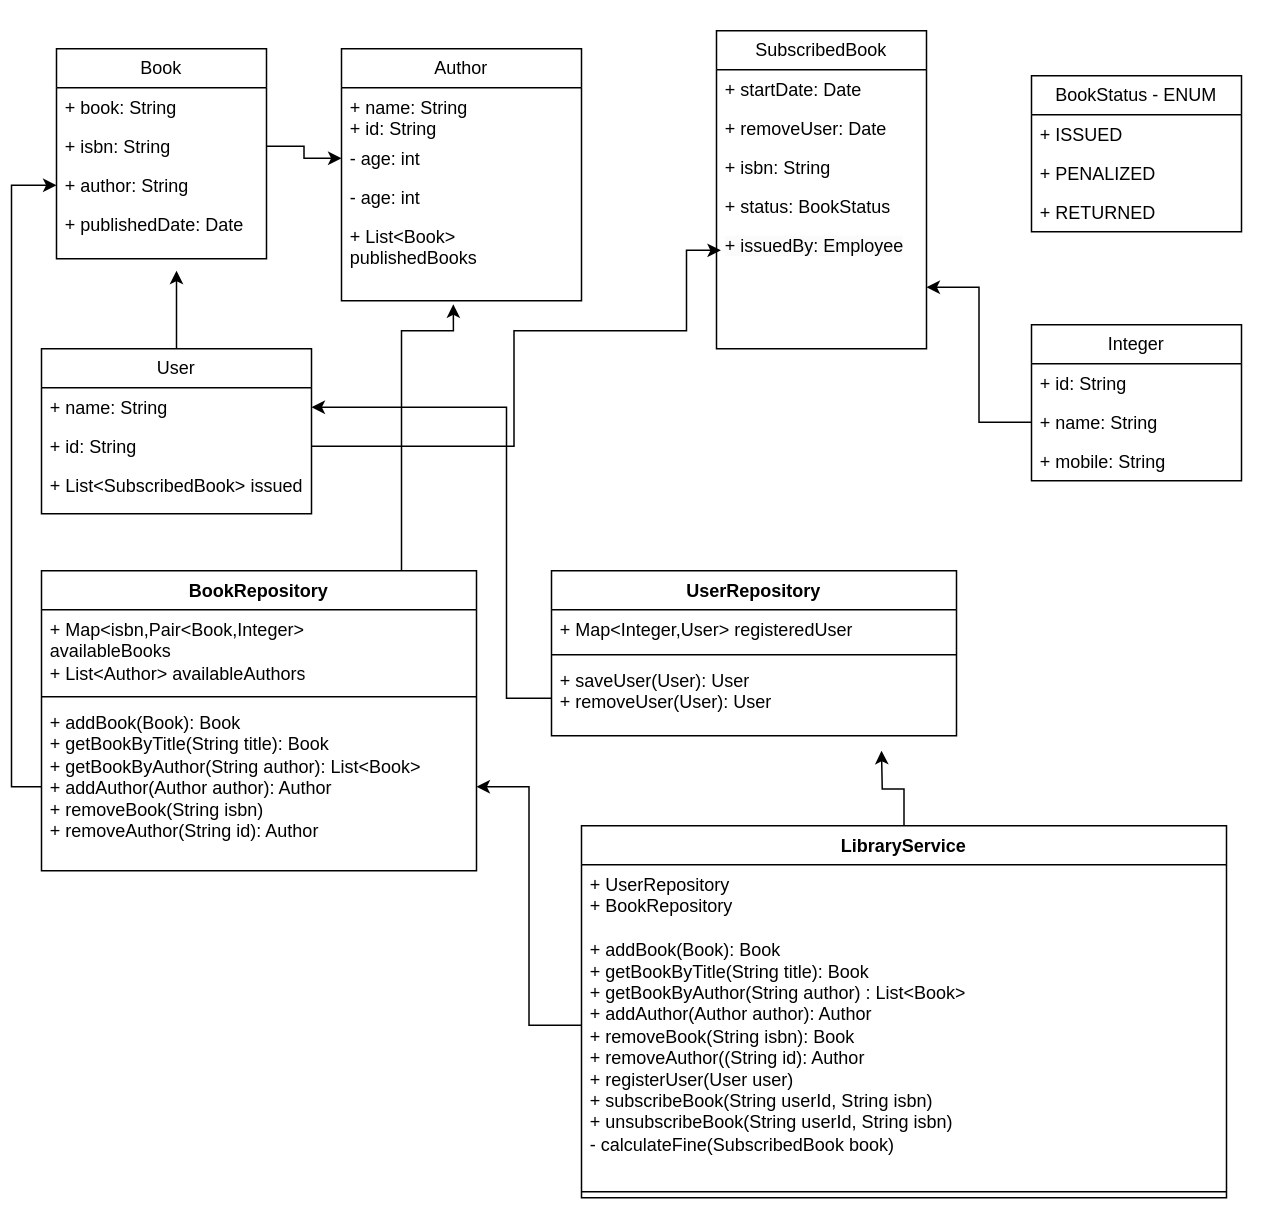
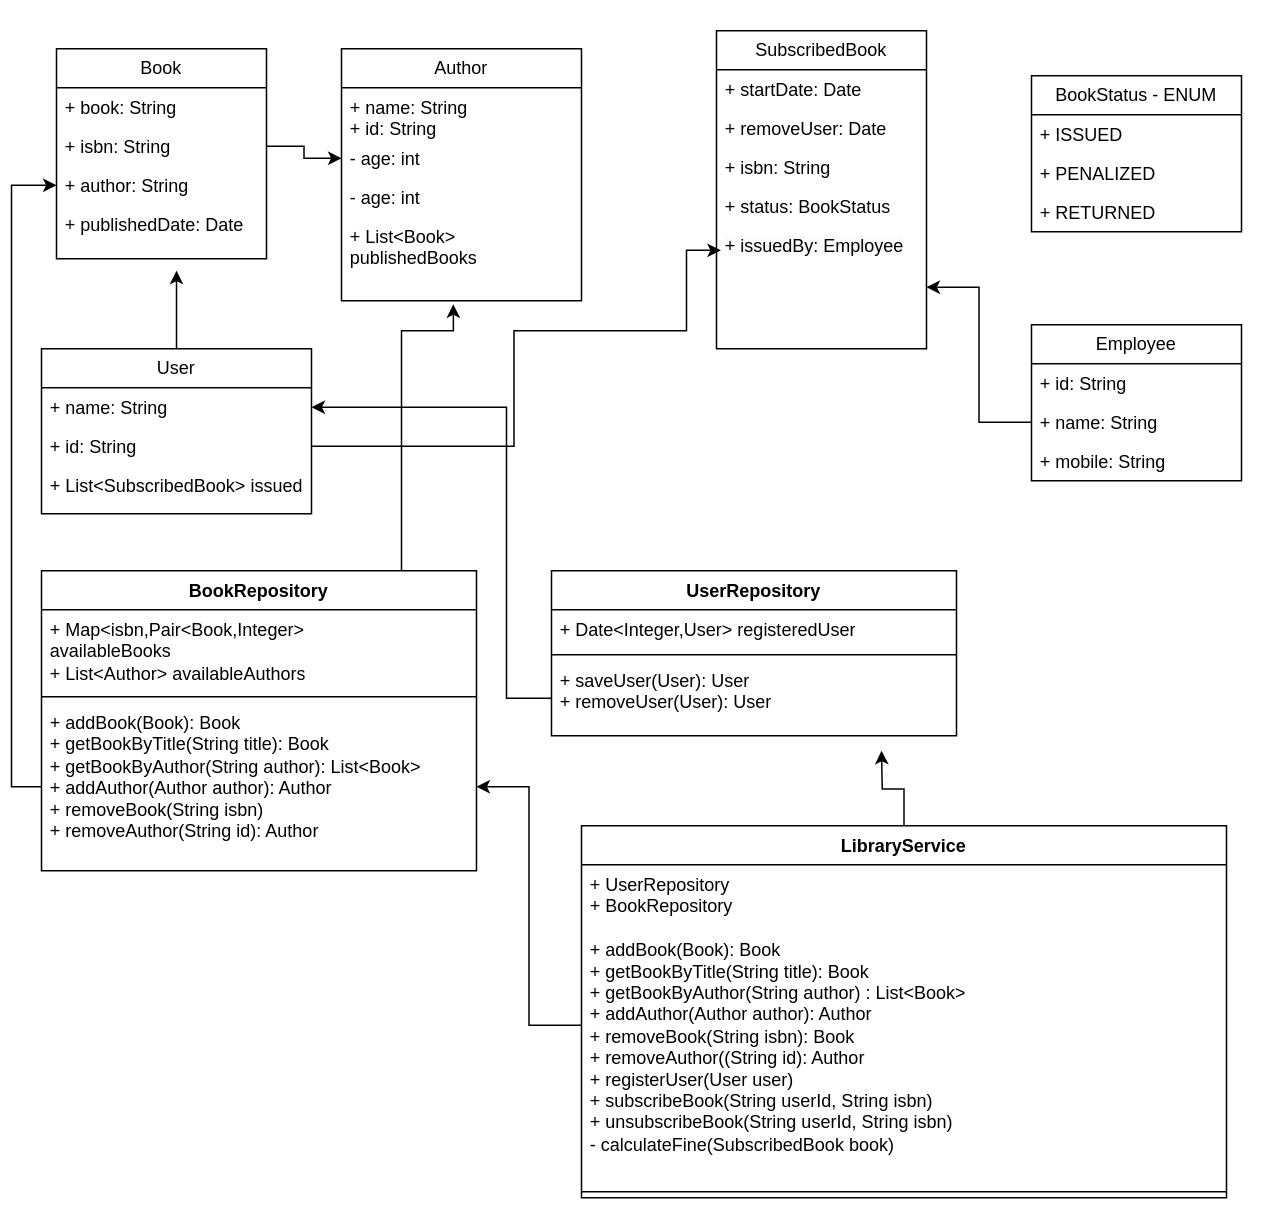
  <mxCell id="0" />
  <mxCell id="1" parent="0" />
  <mxCell id="2" value="Book" style="swimlane;fontStyle=0;childLayout=stackLayout;horizontal=1;startSize=26;fillColor=none;horizontalStack=0;resizeParent=1;resizeParentMax=0;resizeLast=0;collapsible=1;marginBottom=0;whiteSpace=wrap;html=1;" vertex="1" parent="1"><mxGeometry x="30" y="32" width="140" height="140" as="geometry" /></mxCell>
  <mxCell id="3" value="+ book: String" style="text;strokeColor=none;fillColor=none;align=left;verticalAlign=top;spacingLeft=4;spacingRight=4;overflow=hidden;rotatable=0;points=[[0,0.5],[1,0.5]];portConstraint=eastwest;whiteSpace=wrap;html=1;" vertex="1" parent="2"><mxGeometry y="26" width="140" height="26" as="geometry" /></mxCell>
  <mxCell id="4" value="+ isbn: String" style="text;strokeColor=none;fillColor=none;align=left;verticalAlign=top;spacingLeft=4;spacingRight=4;overflow=hidden;rotatable=0;points=[[0,0.5],[1,0.5]];portConstraint=eastwest;whiteSpace=wrap;html=1;" vertex="1" parent="2"><mxGeometry y="52" width="140" height="26" as="geometry" /></mxCell>
  <mxCell id="5" value="+ author: String" style="text;strokeColor=none;fillColor=none;align=left;verticalAlign=top;spacingLeft=4;spacingRight=4;overflow=hidden;rotatable=0;points=[[0,0.5],[1,0.5]];portConstraint=eastwest;whiteSpace=wrap;html=1;" vertex="1" parent="2"><mxGeometry y="78" width="140" height="26" as="geometry" /></mxCell>
  <mxCell id="6" value="+ publishedDate: Date" style="text;strokeColor=none;fillColor=none;align=left;verticalAlign=top;spacingLeft=4;spacingRight=4;overflow=hidden;rotatable=0;points=[[0,0.5],[1,0.5]];portConstraint=eastwest;whiteSpace=wrap;html=1;" vertex="1" parent="2"><mxGeometry y="104" width="140" height="36" as="geometry" /></mxCell>
  <mxCell id="7" value="Author" style="swimlane;fontStyle=0;childLayout=stackLayout;horizontal=1;startSize=26;fillColor=none;horizontalStack=0;resizeParent=1;resizeParentMax=0;resizeLast=0;collapsible=1;marginBottom=0;whiteSpace=wrap;html=1;" vertex="1" parent="1"><mxGeometry x="220" y="32" width="160" height="168" as="geometry" /></mxCell>
  <mxCell id="8" value="+ name: String&lt;div&gt;+ id: String&lt;/div&gt;&lt;div&gt;&lt;br&gt;&lt;/div&gt;&lt;div&gt;&lt;br&gt;&lt;/div&gt;&lt;div&gt;&lt;br&gt;&lt;/div&gt;" style="text;strokeColor=none;fillColor=none;align=left;verticalAlign=top;spacingLeft=4;spacingRight=4;overflow=hidden;rotatable=0;points=[[0,0.5],[1,0.5]];portConstraint=eastwest;whiteSpace=wrap;html=1;" vertex="1" parent="7"><mxGeometry y="26" width="160" height="34" as="geometry" /></mxCell>
  <mxCell id="9" value="- age: int" style="text;strokeColor=none;fillColor=none;align=left;verticalAlign=top;spacingLeft=4;spacingRight=4;overflow=hidden;rotatable=0;points=[[0,0.5],[1,0.5]];portConstraint=eastwest;whiteSpace=wrap;html=1;" vertex="1" parent="7"><mxGeometry y="60" width="160" height="26" as="geometry" /></mxCell>
  <mxCell id="10" value="- age: int" style="text;strokeColor=none;fillColor=none;align=left;verticalAlign=top;spacingLeft=4;spacingRight=4;overflow=hidden;rotatable=0;points=[[0,0.5],[1,0.5]];portConstraint=eastwest;whiteSpace=wrap;html=1;" vertex="1" parent="7"><mxGeometry y="86" width="160" height="26" as="geometry" /></mxCell>
  <mxCell id="11" value="+ List&amp;lt;Book&amp;gt; publishedBooks" style="text;strokeColor=none;fillColor=none;align=left;verticalAlign=top;spacingLeft=4;spacingRight=4;overflow=hidden;rotatable=0;points=[[0,0.5],[1,0.5]];portConstraint=eastwest;whiteSpace=wrap;html=1;" vertex="1" parent="7"><mxGeometry y="112" width="160" height="56" as="geometry" /></mxCell>
  <mxCell id="12" value="SubscribedBook" style="swimlane;fontStyle=0;childLayout=stackLayout;horizontal=1;startSize=26;fillColor=none;horizontalStack=0;resizeParent=1;resizeParentMax=0;resizeLast=0;collapsible=1;marginBottom=0;whiteSpace=wrap;html=1;" vertex="1" parent="1"><mxGeometry x="470" y="20" width="140" height="212" as="geometry" /></mxCell>
  <mxCell id="13" value="+ startDate: Date" style="text;strokeColor=none;fillColor=none;align=left;verticalAlign=top;spacingLeft=4;spacingRight=4;overflow=hidden;rotatable=0;points=[[0,0.5],[1,0.5]];portConstraint=eastwest;whiteSpace=wrap;html=1;" vertex="1" parent="12"><mxGeometry y="26" width="140" height="26" as="geometry" /></mxCell>
  <mxCell id="14" value="+ removeUser: Date" style="text;strokeColor=none;fillColor=none;align=left;verticalAlign=top;spacingLeft=4;spacingRight=4;overflow=hidden;rotatable=0;points=[[0,0.5],[1,0.5]];portConstraint=eastwest;whiteSpace=wrap;html=1;" vertex="1" parent="12"><mxGeometry y="52" width="140" height="26" as="geometry" /></mxCell>
  <mxCell id="15" value="+ isbn: String" style="text;strokeColor=none;fillColor=none;align=left;verticalAlign=top;spacingLeft=4;spacingRight=4;overflow=hidden;rotatable=0;points=[[0,0.5],[1,0.5]];portConstraint=eastwest;whiteSpace=wrap;html=1;" vertex="1" parent="12"><mxGeometry y="78" width="140" height="26" as="geometry" /></mxCell>
  <mxCell id="16" value="+ status: BookStatus" style="text;strokeColor=none;fillColor=none;align=left;verticalAlign=top;spacingLeft=4;spacingRight=4;overflow=hidden;rotatable=0;points=[[0,0.5],[1,0.5]];portConstraint=eastwest;whiteSpace=wrap;html=1;" vertex="1" parent="12"><mxGeometry y="104" width="140" height="26" as="geometry" /></mxCell>
  <mxCell id="17" value="&lt;span style=&quot;color: rgb(0, 0, 0); font-family: Helvetica; font-size: 12px; font-style: normal; font-variant-ligatures: normal; font-variant-caps: normal; font-weight: 400; letter-spacing: normal; orphans: 2; text-align: left; text-indent: 0px; text-transform: none; widows: 2; word-spacing: 0px; -webkit-text-stroke-width: 0px; white-space: normal; background-color: rgb(251, 251, 251); text-decoration-thickness: initial; text-decoration-style: initial; text-decoration-color: initial; display: inline !important; float: none;&quot;&gt;+ issuedBy: Employee&lt;/span&gt;" style="text;strokeColor=none;fillColor=none;align=left;verticalAlign=top;spacingLeft=4;spacingRight=4;overflow=hidden;rotatable=0;points=[[0,0.5],[1,0.5]];portConstraint=eastwest;whiteSpace=wrap;html=1;" vertex="1" parent="12"><mxGeometry y="130" width="140" height="82" as="geometry" /></mxCell>
  <mxCell id="18" value="BookStatus - ENUM" style="swimlane;fontStyle=0;childLayout=stackLayout;horizontal=1;startSize=26;fillColor=none;horizontalStack=0;resizeParent=1;resizeParentMax=0;resizeLast=0;collapsible=1;marginBottom=0;whiteSpace=wrap;html=1;" vertex="1" parent="1"><mxGeometry x="680" y="50" width="140" height="104" as="geometry" /></mxCell>
  <mxCell id="19" value="+ ISSUED" style="text;strokeColor=none;fillColor=none;align=left;verticalAlign=top;spacingLeft=4;spacingRight=4;overflow=hidden;rotatable=0;points=[[0,0.5],[1,0.5]];portConstraint=eastwest;whiteSpace=wrap;html=1;" vertex="1" parent="18"><mxGeometry y="26" width="140" height="26" as="geometry" /></mxCell>
  <mxCell id="20" value="+ PENALIZED" style="text;strokeColor=none;fillColor=none;align=left;verticalAlign=top;spacingLeft=4;spacingRight=4;overflow=hidden;rotatable=0;points=[[0,0.5],[1,0.5]];portConstraint=eastwest;whiteSpace=wrap;html=1;" vertex="1" parent="18"><mxGeometry y="52" width="140" height="26" as="geometry" /></mxCell>
  <mxCell id="21" value="+ RETURNED" style="text;strokeColor=none;fillColor=none;align=left;verticalAlign=top;spacingLeft=4;spacingRight=4;overflow=hidden;rotatable=0;points=[[0,0.5],[1,0.5]];portConstraint=eastwest;whiteSpace=wrap;html=1;" vertex="1" parent="18"><mxGeometry y="78" width="140" height="26" as="geometry" /></mxCell>
  <mxCell id="22" style="edgeStyle=orthogonalEdgeStyle;rounded=0;orthogonalLoop=1;jettySize=auto;html=1;" edge="1" parent="1" source="23"><mxGeometry relative="1" as="geometry"><mxPoint x="110" y="180" as="targetPoint" /></mxGeometry></mxCell>
  <mxCell id="23" value="User" style="swimlane;fontStyle=0;childLayout=stackLayout;horizontal=1;startSize=26;fillColor=none;horizontalStack=0;resizeParent=1;resizeParentMax=0;resizeLast=0;collapsible=1;marginBottom=0;whiteSpace=wrap;html=1;" vertex="1" parent="1"><mxGeometry x="20" y="232" width="180" height="110" as="geometry" /></mxCell>
  <mxCell id="24" value="+ name: String" style="text;strokeColor=none;fillColor=none;align=left;verticalAlign=top;spacingLeft=4;spacingRight=4;overflow=hidden;rotatable=0;points=[[0,0.5],[1,0.5]];portConstraint=eastwest;whiteSpace=wrap;html=1;" vertex="1" parent="23"><mxGeometry y="26" width="180" height="26" as="geometry" /></mxCell>
  <mxCell id="25" value="+ id: String" style="text;strokeColor=none;fillColor=none;align=left;verticalAlign=top;spacingLeft=4;spacingRight=4;overflow=hidden;rotatable=0;points=[[0,0.5],[1,0.5]];portConstraint=eastwest;whiteSpace=wrap;html=1;" vertex="1" parent="23"><mxGeometry y="52" width="180" height="26" as="geometry" /></mxCell>
  <mxCell id="26" value="+ List&amp;lt;SubscribedBook&amp;gt; issued&lt;div&gt;&lt;br&gt;&lt;/div&gt;" style="text;strokeColor=none;fillColor=none;align=left;verticalAlign=top;spacingLeft=4;spacingRight=4;overflow=hidden;rotatable=0;points=[[0,0.5],[1,0.5]];portConstraint=eastwest;whiteSpace=wrap;html=1;" vertex="1" parent="23"><mxGeometry y="78" width="180" height="32" as="geometry" /></mxCell>
- <mxCell id="27" value="Integer" style="swimlane;fontStyle=0;childLayout=stackLayout;horizontal=1;startSize=26;fillColor=none;horizontalStack=0;resizeParent=1;resizeParentMax=0;resizeLast=0;collapsible=1;marginBottom=0;whiteSpace=wrap;html=1;" vertex="1" parent="1"><mxGeometry x="680" y="216" width="140" height="104" as="geometry" /></mxCell>
+ <mxCell id="27" value="Employee" style="swimlane;fontStyle=0;childLayout=stackLayout;horizontal=1;startSize=26;fillColor=none;horizontalStack=0;resizeParent=1;resizeParentMax=0;resizeLast=0;collapsible=1;marginBottom=0;whiteSpace=wrap;html=1;" vertex="1" parent="1"><mxGeometry x="680" y="216" width="140" height="104" as="geometry" /></mxCell>
  <mxCell id="28" value="+ id: String" style="text;strokeColor=none;fillColor=none;align=left;verticalAlign=top;spacingLeft=4;spacingRight=4;overflow=hidden;rotatable=0;points=[[0,0.5],[1,0.5]];portConstraint=eastwest;whiteSpace=wrap;html=1;" vertex="1" parent="27"><mxGeometry y="26" width="140" height="26" as="geometry" /></mxCell>
  <mxCell id="29" value="+ name: String" style="text;strokeColor=none;fillColor=none;align=left;verticalAlign=top;spacingLeft=4;spacingRight=4;overflow=hidden;rotatable=0;points=[[0,0.5],[1,0.5]];portConstraint=eastwest;whiteSpace=wrap;html=1;" vertex="1" parent="27"><mxGeometry y="52" width="140" height="26" as="geometry" /></mxCell>
  <mxCell id="30" value="+ mobile: String" style="text;strokeColor=none;fillColor=none;align=left;verticalAlign=top;spacingLeft=4;spacingRight=4;overflow=hidden;rotatable=0;points=[[0,0.5],[1,0.5]];portConstraint=eastwest;whiteSpace=wrap;html=1;" vertex="1" parent="27"><mxGeometry y="78" width="140" height="26" as="geometry" /></mxCell>
  <mxCell id="31" style="edgeStyle=orthogonalEdgeStyle;rounded=0;orthogonalLoop=1;jettySize=auto;html=1;entryX=0;entryY=0.5;entryDx=0;entryDy=0;" edge="1" parent="1" source="4" target="9"><mxGeometry relative="1" as="geometry" /></mxCell>
  <mxCell id="32" value="BookRepository" style="swimlane;fontStyle=1;align=center;verticalAlign=top;childLayout=stackLayout;horizontal=1;startSize=26;horizontalStack=0;resizeParent=1;resizeParentMax=0;resizeLast=0;collapsible=1;marginBottom=0;whiteSpace=wrap;html=1;" vertex="1" parent="1"><mxGeometry x="20" y="380" width="290" height="200" as="geometry" /></mxCell>
  <mxCell id="33" value="&lt;div&gt;+ Map&amp;lt;isbn,Pair&amp;lt;Book,Integer&amp;gt;&lt;/div&gt;&lt;div&gt;availableBooks&lt;/div&gt;&lt;div&gt;+ List&amp;lt;Author&amp;gt; availableAuthors&lt;/div&gt;" style="text;strokeColor=none;fillColor=none;align=left;verticalAlign=top;spacingLeft=4;spacingRight=4;overflow=hidden;rotatable=0;points=[[0,0.5],[1,0.5]];portConstraint=eastwest;whiteSpace=wrap;html=1;" vertex="1" parent="32"><mxGeometry y="26" width="290" height="54" as="geometry" /></mxCell>
  <mxCell id="34" value="" style="line;strokeWidth=1;fillColor=none;align=left;verticalAlign=middle;spacingTop=-1;spacingLeft=3;spacingRight=3;rotatable=0;labelPosition=right;points=[];portConstraint=eastwest;strokeColor=inherit;" vertex="1" parent="32"><mxGeometry y="80" width="290" height="8" as="geometry" /></mxCell>
  <mxCell id="35" value="+ addBook(Book): Book&lt;div&gt;+ getBookByTitle(String title): Book&lt;/div&gt;&lt;div&gt;+ getBookByAuthor(String author): List&amp;lt;Book&amp;gt;&lt;/div&gt;&lt;div&gt;+ addAuthor(Author author): Author&lt;/div&gt;&lt;div&gt;+ removeBook(String isbn)&lt;/div&gt;&lt;div&gt;+ removeAuthor(String id): Author&lt;/div&gt;" style="text;strokeColor=none;fillColor=none;align=left;verticalAlign=top;spacingLeft=4;spacingRight=4;overflow=hidden;rotatable=0;points=[[0,0.5],[1,0.5]];portConstraint=eastwest;whiteSpace=wrap;html=1;" vertex="1" parent="32"><mxGeometry y="88" width="290" height="112" as="geometry" /></mxCell>
  <mxCell id="36" value="UserRepository" style="swimlane;fontStyle=1;align=center;verticalAlign=top;childLayout=stackLayout;horizontal=1;startSize=26;horizontalStack=0;resizeParent=1;resizeParentMax=0;resizeLast=0;collapsible=1;marginBottom=0;whiteSpace=wrap;html=1;" vertex="1" parent="1"><mxGeometry x="360" y="380" width="270" height="110" as="geometry" /></mxCell>
- <mxCell id="37" value="+ Map&amp;lt;Integer,User&amp;gt; registeredUser" style="text;strokeColor=none;fillColor=none;align=left;verticalAlign=top;spacingLeft=4;spacingRight=4;overflow=hidden;rotatable=0;points=[[0,0.5],[1,0.5]];portConstraint=eastwest;whiteSpace=wrap;html=1;" vertex="1" parent="36"><mxGeometry y="26" width="270" height="26" as="geometry" /></mxCell>
+ <mxCell id="37" value="+ Date&amp;lt;Integer,User&amp;gt; registeredUser" style="text;strokeColor=none;fillColor=none;align=left;verticalAlign=top;spacingLeft=4;spacingRight=4;overflow=hidden;rotatable=0;points=[[0,0.5],[1,0.5]];portConstraint=eastwest;whiteSpace=wrap;html=1;" vertex="1" parent="36"><mxGeometry y="26" width="270" height="26" as="geometry" /></mxCell>
  <mxCell id="38" value="" style="line;strokeWidth=1;fillColor=none;align=left;verticalAlign=middle;spacingTop=-1;spacingLeft=3;spacingRight=3;rotatable=0;labelPosition=right;points=[];portConstraint=eastwest;strokeColor=inherit;" vertex="1" parent="36"><mxGeometry y="52" width="270" height="8" as="geometry" /></mxCell>
  <mxCell id="39" value="+ saveUser(User): User&lt;div&gt;+ removeUser(User): User&lt;/div&gt;&lt;div&gt;&lt;br&gt;&lt;/div&gt;" style="text;strokeColor=none;fillColor=none;align=left;verticalAlign=top;spacingLeft=4;spacingRight=4;overflow=hidden;rotatable=0;points=[[0,0.5],[1,0.5]];portConstraint=eastwest;whiteSpace=wrap;html=1;" vertex="1" parent="36"><mxGeometry y="60" width="270" height="50" as="geometry" /></mxCell>
  <mxCell id="40" style="edgeStyle=orthogonalEdgeStyle;rounded=0;orthogonalLoop=1;jettySize=auto;html=1;entryX=0;entryY=0.5;entryDx=0;entryDy=0;" edge="1" parent="1" source="35" target="5"><mxGeometry relative="1" as="geometry" /></mxCell>
  <mxCell id="41" style="edgeStyle=orthogonalEdgeStyle;rounded=0;orthogonalLoop=1;jettySize=auto;html=1;entryX=0.466;entryY=1.043;entryDx=0;entryDy=0;entryPerimeter=0;" edge="1" parent="1" source="32" target="11"><mxGeometry relative="1" as="geometry"><Array as="points"><mxPoint x="260" y="220" /><mxPoint x="295" y="220" /></Array></mxGeometry></mxCell>
  <mxCell id="42" style="edgeStyle=orthogonalEdgeStyle;rounded=0;orthogonalLoop=1;jettySize=auto;html=1;entryX=1;entryY=0.5;entryDx=0;entryDy=0;" edge="1" parent="1" source="39" target="24"><mxGeometry relative="1" as="geometry"><Array as="points"><mxPoint x="330" y="465" /><mxPoint x="330" y="271" /></Array></mxGeometry></mxCell>
  <mxCell id="43" style="edgeStyle=orthogonalEdgeStyle;rounded=0;orthogonalLoop=1;jettySize=auto;html=1;entryX=0.021;entryY=0.2;entryDx=0;entryDy=0;entryPerimeter=0;" edge="1" parent="1" source="25" target="17"><mxGeometry relative="1" as="geometry"><Array as="points"><mxPoint x="335" y="297" /><mxPoint x="335" y="220" /><mxPoint x="450" y="220" /><mxPoint x="450" y="166" /></Array></mxGeometry></mxCell>
  <mxCell id="44" style="edgeStyle=orthogonalEdgeStyle;rounded=0;orthogonalLoop=1;jettySize=auto;html=1;" edge="1" parent="1" source="45"><mxGeometry relative="1" as="geometry"><mxPoint x="580" y="500" as="targetPoint" /></mxGeometry></mxCell>
  <mxCell id="45" value="LibraryService" style="swimlane;fontStyle=1;align=center;verticalAlign=top;childLayout=stackLayout;horizontal=1;startSize=26;horizontalStack=0;resizeParent=1;resizeParentMax=0;resizeLast=0;collapsible=1;marginBottom=0;whiteSpace=wrap;html=1;" vertex="1" parent="1"><mxGeometry x="380" y="550" width="430" height="248" as="geometry" /></mxCell>
  <mxCell id="46" value="+ UserRepository&lt;div&gt;+ BookRepository&lt;/div&gt;&lt;div&gt;&lt;br&gt;&lt;/div&gt;&lt;div&gt;+ addBook(Book): Book&lt;/div&gt;&lt;div&gt;+ getBookByTitle(String title): Book&lt;/div&gt;&lt;div&gt;+ getBookByAuthor(String author) : List&amp;lt;Book&amp;gt;&lt;/div&gt;&lt;div&gt;+ addAuthor(Author author): Author&lt;/div&gt;&lt;div&gt;+ removeBook(String isbn): Book&lt;/div&gt;&lt;div&gt;+ removeAuthor((String id): Author&lt;/div&gt;&lt;div&gt;+ registerUser(User user)&lt;/div&gt;&lt;div&gt;+ subscribeBook(String userId, String isbn)&lt;/div&gt;&lt;div&gt;+ unsubscribeBook(String userId, String isbn)&lt;/div&gt;&lt;div&gt;- calculateFine(SubscribedBook book)&lt;/div&gt;" style="text;strokeColor=none;fillColor=none;align=left;verticalAlign=top;spacingLeft=4;spacingRight=4;overflow=hidden;rotatable=0;points=[[0,0.5],[1,0.5]];portConstraint=eastwest;whiteSpace=wrap;html=1;" vertex="1" parent="45"><mxGeometry y="26" width="430" height="214" as="geometry" /></mxCell>
  <mxCell id="47" value="" style="line;strokeWidth=1;fillColor=none;align=left;verticalAlign=middle;spacingTop=-1;spacingLeft=3;spacingRight=3;rotatable=0;labelPosition=right;points=[];portConstraint=eastwest;strokeColor=inherit;" vertex="1" parent="45"><mxGeometry y="240" width="430" height="8" as="geometry" /></mxCell>
  <mxCell id="48" style="edgeStyle=orthogonalEdgeStyle;rounded=0;orthogonalLoop=1;jettySize=auto;html=1;" edge="1" parent="1" source="46" target="35"><mxGeometry relative="1" as="geometry" /></mxCell>
  <mxCell id="49" style="edgeStyle=orthogonalEdgeStyle;rounded=0;orthogonalLoop=1;jettySize=auto;html=1;entryX=1;entryY=0.5;entryDx=0;entryDy=0;" edge="1" parent="1" source="29" target="17"><mxGeometry relative="1" as="geometry" /></mxCell>
